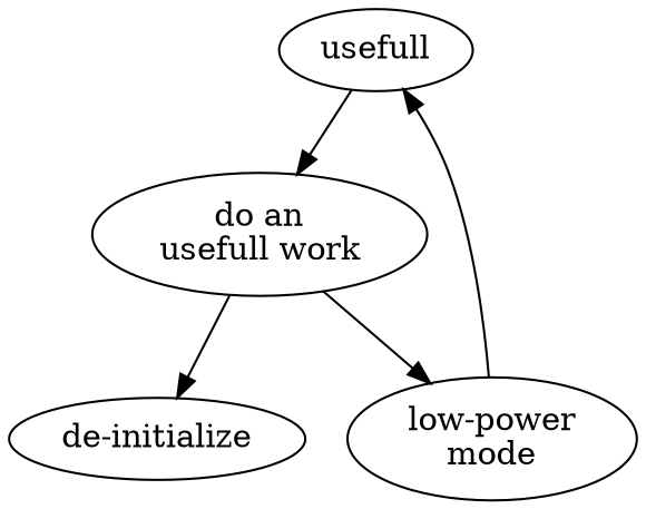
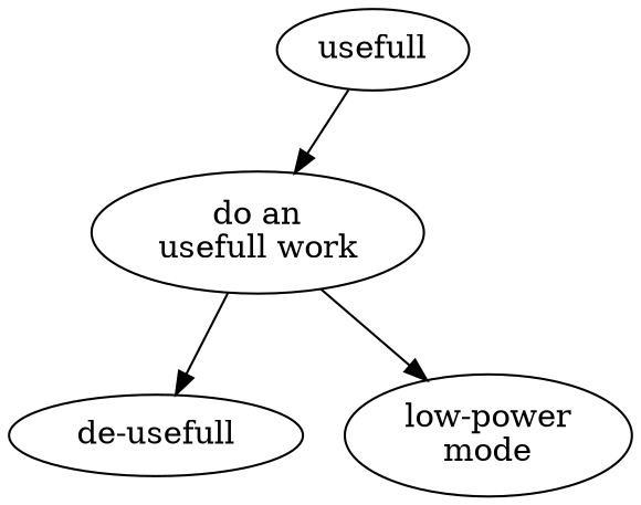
  digraph {
    n1 [label=usefull]
    "do an\nusefull work"
-   "de-initialize"
+   "de-initialize" [label="de-usefull"]
    "low-power\nmode"
    n1 -> "do an\nusefull work"
    "do an\nusefull work" -> "de-initialize"
    "do an\nusefull work" -> "low-power\nmode"
-   "low-power\nmode" -> n1
  }
